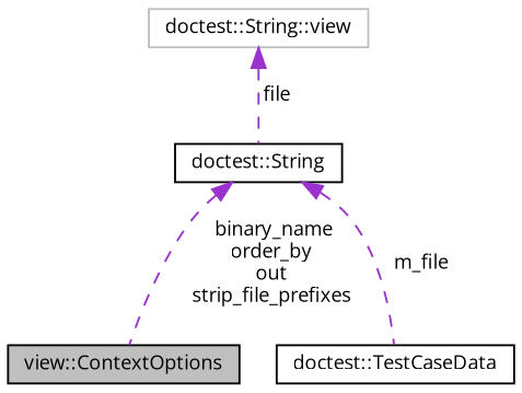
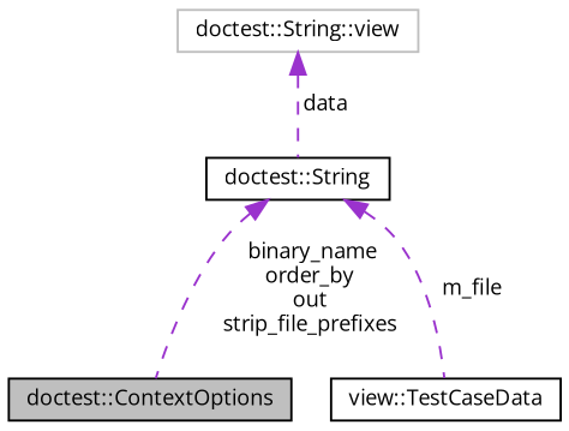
  digraph {
    fontname="Open Sans"
    node [color=black fillcolor=white fontname="Open Sans" fontsize=10 shape=record style=filled]
    edge [color=darkorchid3 dir=back fontname="Open Sans" fontsize=10 labelfontname=Helvetica labelfontsize=10 style=dashed]
-   n1 [fillcolor=grey75 fontcolor=black height=0.2 label="view::ContextOptions" width=0.4]
+   n1 [fillcolor=grey75 fontcolor=black height=0.2 label="doctest::ContextOptions" width=0.4]
    n2 [height=0.2 label="doctest::String" width=0.4]
-   n3 [height=0.2 label="doctest::TestCaseData" width=0.4]
+   n3 [height=0.2 label="view::TestCaseData" width=0.4]
    n4 [color=grey75 height=0.2 label="doctest::String::view" width=0.4]
    n2 -> n1 [label=" binary_name\norder_by\nout\nstrip_file_prefixes"]
    n2 -> n3 [label=" m_file"]
-   n4 -> n2 [label=" file"]
+   n4 -> n2 [label=" data"]
  }
